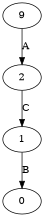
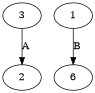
  digraph {
    2
    1
-   0
-   3 [label=9]
-   2 -> 1 [label=C]
+   0 [label=6]
+   3
    1 -> 0 [label=B]
    3 -> 2 [label=A]
  }
